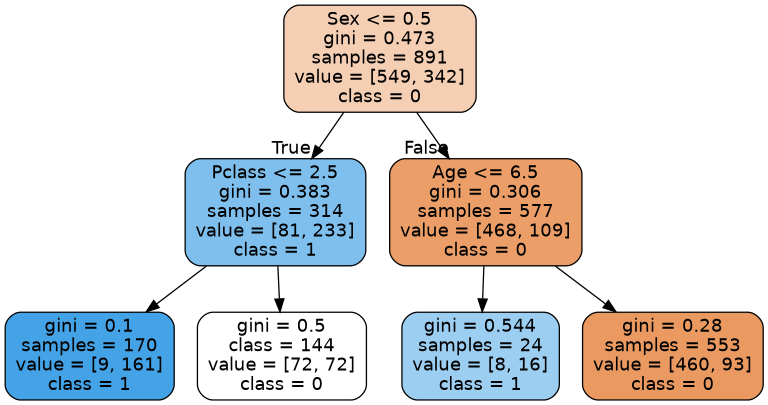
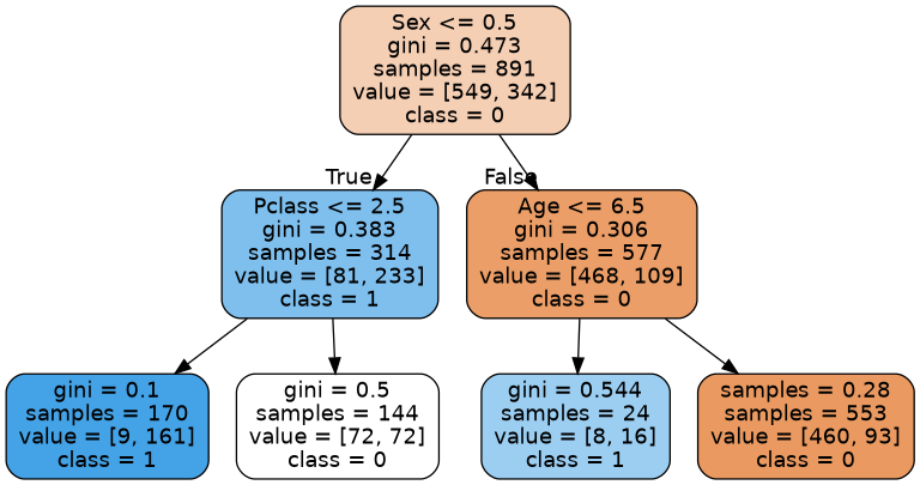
  digraph {
    node [color=black fontname=helvetica shape=box style="filled, rounded"]
    edge [fontname=helvetica]
    n1 [fillcolor="#f5cfb4" label="Sex <= 0.5\ngini = 0.473\nsamples = 891\nvalue = [549, 342]\nclass = 0"]
    n2 [fillcolor="#7ebfee" label="Pclass <= 2.5\ngini = 0.383\nsamples = 314\nvalue = [81, 233]\nclass = 1"]
    n3 [fillcolor="#eb9e67" label="Age <= 6.5\ngini = 0.306\nsamples = 577\nvalue = [468, 109]\nclass = 0"]
    n4 [fillcolor="#44a2e6" label="gini = 0.1\nsamples = 170\nvalue = [9, 161]\nclass = 1"]
-   n5 [fillcolor="#ffffff" label="gini = 0.5\nclass = 144\nvalue = [72, 72]\nclass = 0"]
+   n5 [fillcolor="#ffffff" label="gini = 0.5\nsamples = 144\nvalue = [72, 72]\nclass = 0"]
    n6 [fillcolor="#9ccef2" label="gini = 0.544\nsamples = 24\nvalue = [8, 16]\nclass = 1"]
-   n7 [fillcolor="#ea9a61" label="gini = 0.28\nsamples = 553\nvalue = [460, 93]\nclass = 0"]
+   n7 [fillcolor="#ea9a61" label="samples = 0.28\nsamples = 553\nvalue = [460, 93]\nclass = 0"]
    n1 -> n2 [headlabel=True labelangle=45 labeldistance=2.5]
    n1 -> n3 [headlabel=False labelangle=-45 labeldistance=2.5]
    n2 -> n4
    n2 -> n5
    n3 -> n6
    n3 -> n7
  }
